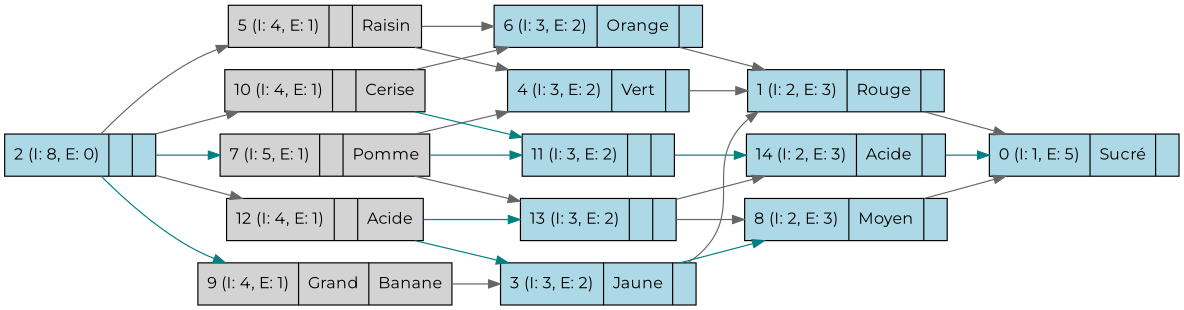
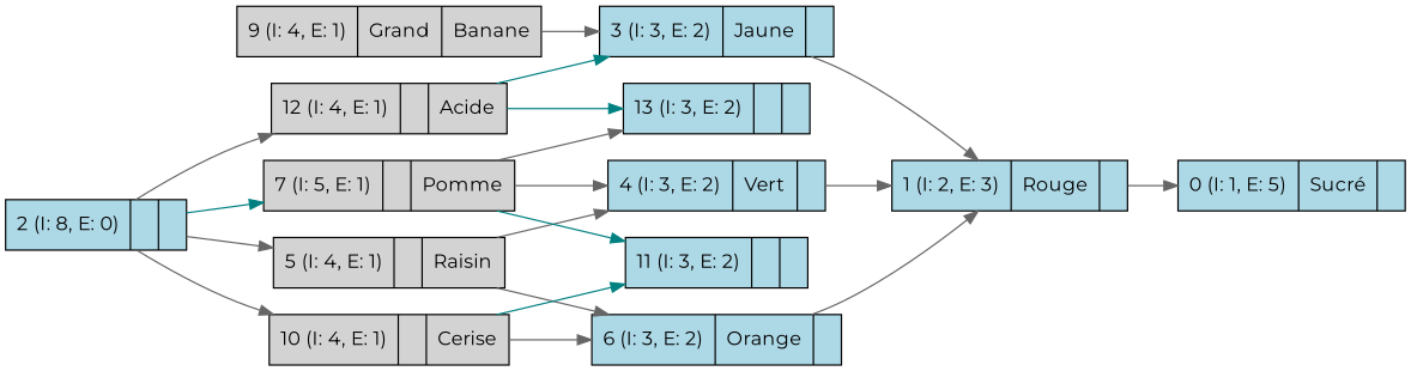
  digraph {
    fontname=Montserrat
    rankdir=LR
    node [fillcolor=lightblue fontname=Montserrat shape=record style=filled]
    edge [color=gray40 fontname=Montserrat]
    n1 [label="{0 (I: 1, E: 5)|Sucré\n|}"]
    n2 [label="{1 (I: 2, E: 3)|Rouge\n|}"]
    n3 [label="{2 (I: 8, E: 0)||}"]
    n4 [label="{5 (I: 4, E: 1)||Raisin\n}" fillcolor=""]
    n5 [label="{7 (I: 5, E: 1)||Pomme\n}" fillcolor=""]
    n6 [label="{9 (I: 4, E: 1)|Grand\n|Banane\n}" fillcolor=""]
    n7 [label="{10 (I: 4, E: 1)||Cerise\n}" fillcolor=""]
    n8 [label="{12 (I: 4, E: 1)||Acide\n}" fillcolor=""]
    n9 [label="{4 (I: 3, E: 2)|Vert\n|}"]
    n10 [label="{6 (I: 3, E: 2)|Orange\n|}"]
    n11 [label="{11 (I: 3, E: 2)||}"]
    n12 [label="{13 (I: 3, E: 2)||}"]
    n13 [label="{3 (I: 3, E: 2)|Jaune\n|}"]
-   n14 [label="{8 (I: 2, E: 3)|Moyen\n|}"]
-   n15 [label="{14 (I: 2, E: 3)|Acide\n|}"]
    n2 -> n1
    n3 -> n4
    n3 -> n5 [color=teal]
-   n3 -> n6 [color=teal]
    n3 -> n7
    n3 -> n8
    n4 -> n9
    n4 -> n10
    n5 -> n9
    n5 -> n11 [color=teal]
    n5 -> n12
    n6 -> n13
    n7 -> n10
    n7 -> n11 [color=teal]
    n8 -> n12 [color=teal]
    n8 -> n13 [color=teal]
    n9 -> n2
    n10 -> n2
-   n11 -> n15 [color=teal]
-   n12 -> n14
-   n12 -> n15
    n13 -> n2
-   n13 -> n14 [color=teal]
-   n14 -> n1
-   n15 -> n1 [color=teal]
  }
